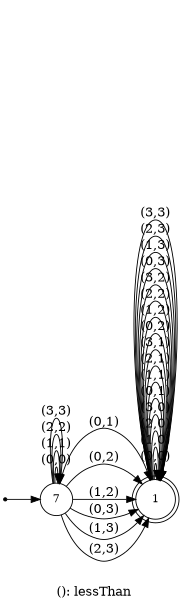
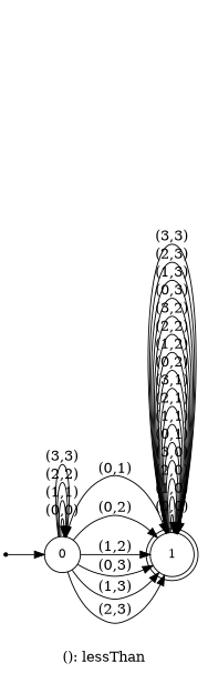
  digraph {
    label="(): lessThan"
    rankdir=LR
    fontname="DejaVu Serif"
    node [fontsize=12 fontname="DejaVu Serif"]
    edge [fontname="DejaVu Serif"]
-   n1 [label=7 shape=circle]
+   n1 [label=0 shape=circle]
    n2 [label=1 shape=doublecircle]
    n3 [label=1 shape=point]
    n1 -> n1 [label="(0,0)"]
    n1 -> n1 [label="(1,1)"]
    n1 -> n1 [label="(2,2)"]
    n1 -> n1 [label="(3,3)"]
    n1 -> n2 [label="(0,1)"]
    n1 -> n2 [label="(0,2)"]
    n1 -> n2 [label="(1,2)"]
    n1 -> n2 [label="(0,3)"]
    n1 -> n2 [label="(1,3)"]
    n1 -> n2 [label="(2,3)"]
    n2 -> n2 [label="(0,0)"]
    n2 -> n2 [label="(1,0)"]
    n2 -> n2 [label="(2,0)"]
    n2 -> n2 [label="(3,0)"]
    n2 -> n2 [label="(0,1)"]
    n2 -> n2 [label="(1,1)"]
    n2 -> n2 [label="(2,1)"]
    n2 -> n2 [label="(3,1)"]
    n2 -> n2 [label="(0,2)"]
    n2 -> n2 [label="(1,2)"]
    n2 -> n2 [label="(2,2)"]
    n2 -> n2 [label="(3,2)"]
    n2 -> n2 [label="(0,3)"]
    n2 -> n2 [label="(1,3)"]
    n2 -> n2 [label="(2,3)"]
    n2 -> n2 [label="(3,3)"]
    n3 -> n1
  }
